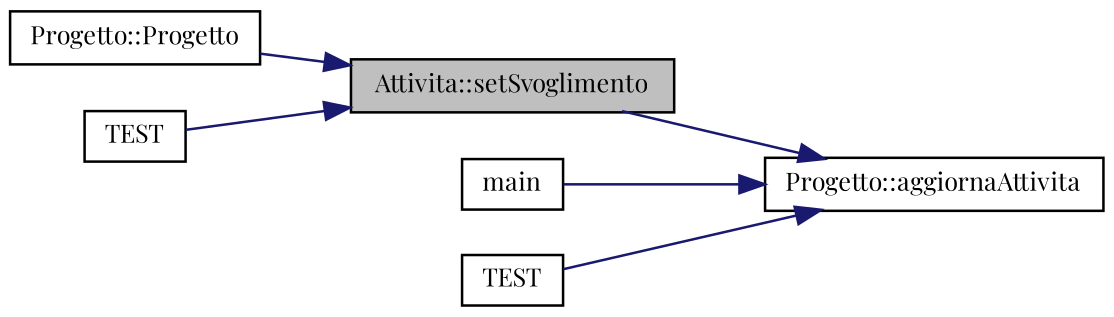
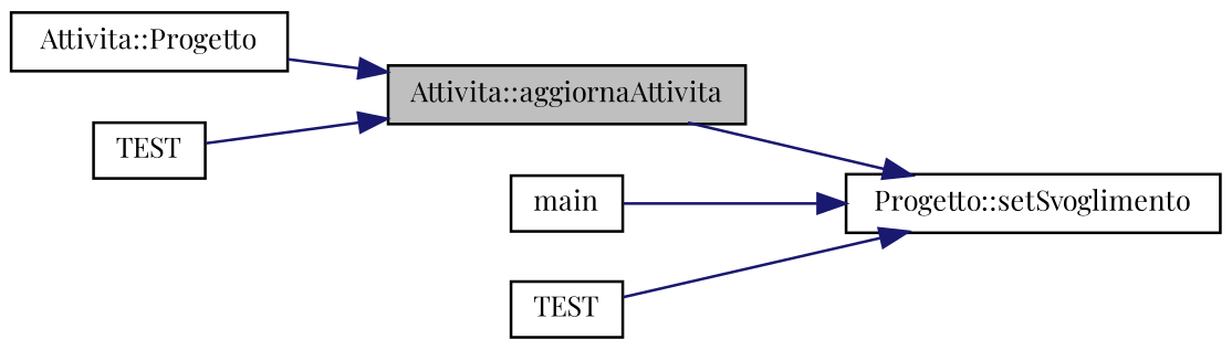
  digraph {
    fontname="Playfair Display"
    rankdir=RL
    node [color=black fillcolor=white fontname="Playfair Display" fontsize=10 shape=record style=filled]
    edge [color=midnightblue dir=back fontname="Playfair Display" fontsize=10 labelfontname=Helvetica labelfontsize=10 style=solid]
-   n1 [fillcolor=grey75 fontcolor=black height=0.2 label="Attivita::setSvoglimento" width=0.4]
-   n2 [height=0.2 label="Progetto::Progetto" width=0.4]
+   n1 [fillcolor=grey75 fontcolor=black height=0.2 label="Attivita::aggiornaAttivita" width=0.4]
+   n2 [height=0.2 label="Attivita::Progetto" width=0.4]
    n3 [height=0.2 label=TEST width=0.4]
-   n4 [height=0.2 label="Progetto::aggiornaAttivita" width=0.4]
+   n4 [height=0.2 label="Progetto::setSvoglimento" width=0.4]
    n5 [height=0.2 label=main width=0.4]
    n6 [height=0.2 label=TEST width=0.4]
    n1 -> n2
    n1 -> n3
    n4 -> n1
    n4 -> n5
    n4 -> n6
  }
